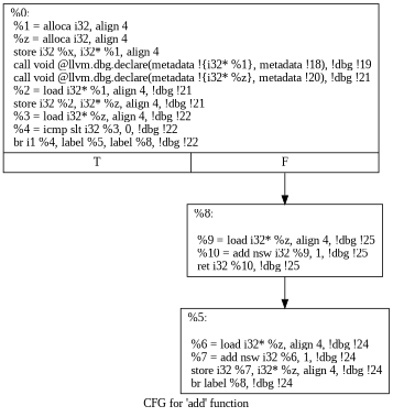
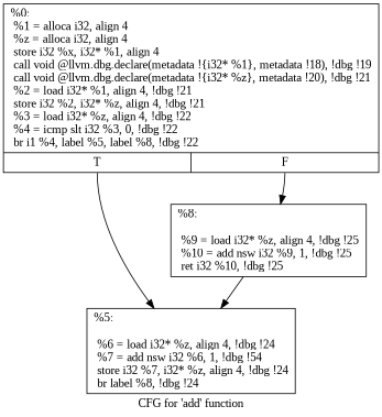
  digraph {
    fontname="Liberation Serif"
    label="CFG for 'add' function"
    node [fontname="Liberation Serif" shape=record]
    edge [fontname="Liberation Serif"]
    n1 [label="{%0:\l  %1 = alloca i32, align 4\l  %z = alloca i32, align 4\l  store i32 %x, i32* %1, align 4\l  call void @llvm.dbg.declare(metadata !\{i32* %1\}, metadata !18), !dbg !19\l  call void @llvm.dbg.declare(metadata !\{i32* %z\}, metadata !20), !dbg !21\l  %2 = load i32* %1, align 4, !dbg !21\l  store i32 %2, i32* %z, align 4, !dbg !21\l  %3 = load i32* %z, align 4, !dbg !22\l  %4 = icmp slt i32 %3, 0, !dbg !22\l  br i1 %4, label %5, label %8, !dbg !22\l|{<s0>T|<s1>F}}"]
-   n2 [label="{%5:\l\l  %6 = load i32* %z, align 4, !dbg !24\l  %7 = add nsw i32 %6, 1, !dbg !24\l  store i32 %7, i32* %z, align 4, !dbg !24\l  br label %8, !dbg !24\l}"]
+   n2 [label="{%5:\l\l  %6 = load i32* %z, align 4, !dbg !24\l  %7 = add nsw i32 %6, 1, !dbg !54\l  store i32 %7, i32* %z, align 4, !dbg !24\l  br label %8, !dbg !24\l}"]
    n3 [label="{%8:\l\l  %9 = load i32* %z, align 4, !dbg !25\l  %10 = add nsw i32 %9, 1, !dbg !25\l  ret i32 %10, !dbg !25\l}"]
+   n1 -> n2 [tailport=s0]
    n1 -> n3 [tailport=s1]
    n3 -> n2
  }
